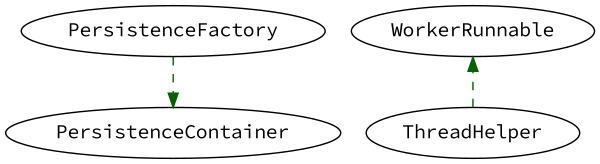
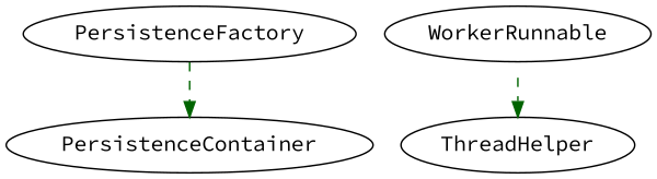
  digraph {
    concentrate=true
    fontname="Source Code Pro"
    node [fontname="Source Code Pro"]
    edge [color=darkgreen fontname="Source Code Pro" style=dashed]
    PersistenceFactory
    PersistenceContainer
    WorkerRunnable
    ThreadHelper
    PersistenceFactory -> PersistenceContainer
-   ThreadHelper -> WorkerRunnable
+   WorkerRunnable -> ThreadHelper
  }
